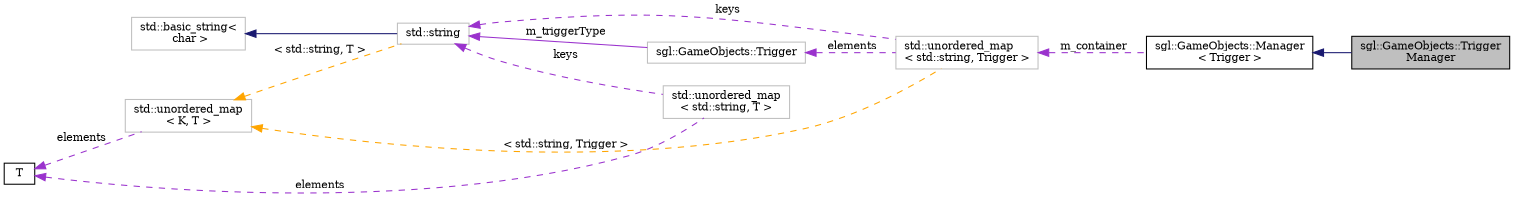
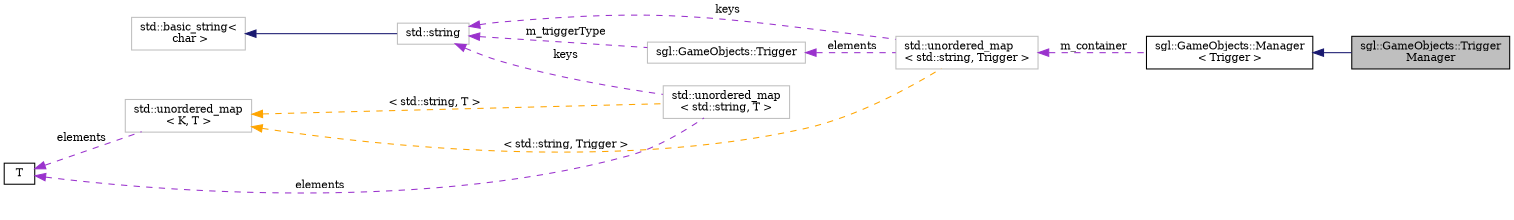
  digraph {
    fontname="DejaVu Serif"
    rankdir=LR
    node [color=grey75 fillcolor=white fontname="DejaVu Serif" fontsize=10 shape=record style=filled]
    edge [color=darkorchid3 dir=back fontname="DejaVu Serif" fontsize=10 labelfontname=Helvetica labelfontsize=10 style=dashed]
    n1 [color=black fillcolor=grey75 fontcolor=black height=0.2 label="sgl::GameObjects::Trigger\lManager" width=0.4]
    n2 [color=black height=0.2 label="sgl::GameObjects::Manager\l\< Trigger \>" width=0.4]
    n3 [height=0.2 label="std::unordered_map\l\< std::string, Trigger \>" width=0.4]
    n4 [height=0.2 label="sgl::GameObjects::Trigger" width=0.4]
    n5 [height=0.2 label="std::string" width=0.4]
    n6 [height=0.2 label="std::unordered_map\l\< std::string, T \>" width=0.4]
    n7 [height=0.2 label="std::basic_string\<\l char \>" width=0.4]
    n8 [height=0.2 label="std::unordered_map\l\< K, T \>" width=0.4]
    n9 [color=black height=0.2 label=T width=0.4]
    n2 -> n1 [color=midnightblue style=solid]
    n3 -> n2 [label=" m_container"]
    n4 -> n3 [label=" elements"]
    n5 -> n3 [label=" keys"]
-   n5 -> n4 [label=" m_triggerType" style=solid]
+   n5 -> n4 [label=" m_triggerType"]
    n5 -> n6 [label=" keys"]
    n7 -> n5 [color=midnightblue style=solid]
    n8 -> n3 [color=orange label=" \< std::string, Trigger \>"]
-   n8 -> n5 [color=orange label=" \< std::string, T \>"]
+   n8 -> n6 [color=orange label=" \< std::string, T \>"]
    n9 -> n6 [label=" elements"]
    n9 -> n8 [label=" elements"]
  }
